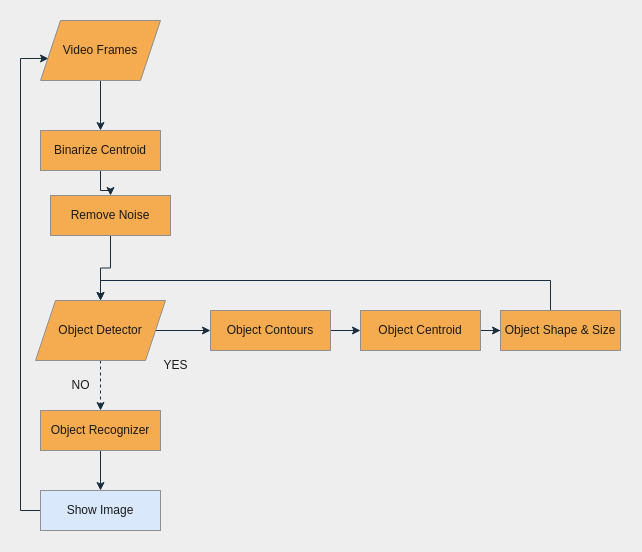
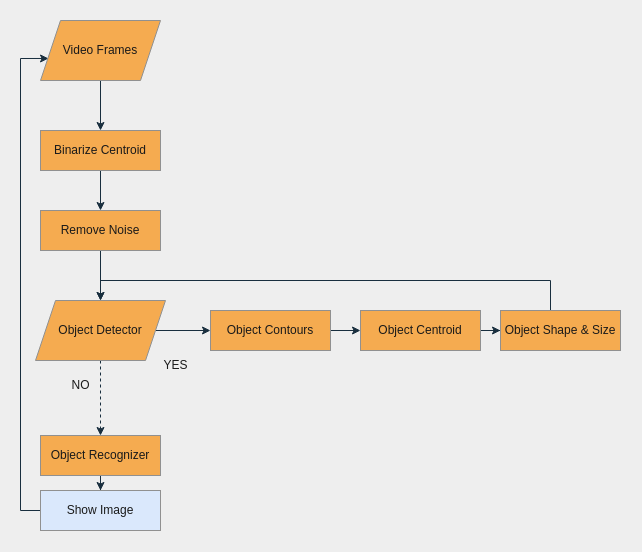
  <mxCell id="0" />
  <mxCell id="1" parent="0" />
  <mxCell id="2" value="" style="edgeStyle=orthogonalEdgeStyle;rounded=0;orthogonalLoop=1;jettySize=auto;html=1;strokeColor=#182E3E;fontColor=#1A1A1A;labelBackgroundColor=#EEEEEE;" edge="1" parent="1" source="3" target="5"><mxGeometry relative="1" as="geometry" /></mxCell>
  <mxCell id="3" value="Binarize Centroid" style="rounded=0;whiteSpace=wrap;html=1;fontSize=12;glass=0;strokeWidth=1;shadow=0;fillColor=#F5AB50;strokeColor=#909090;fontColor=#1A1A1A;" vertex="1" parent="1"><mxGeometry x="40" y="130" width="120" height="40" as="geometry" /></mxCell>
  <mxCell id="4" value="" style="edgeStyle=orthogonalEdgeStyle;rounded=0;orthogonalLoop=1;jettySize=auto;html=1;strokeColor=#182E3E;fontColor=#1A1A1A;labelBackgroundColor=#EEEEEE;" edge="1" parent="1" source="5" target="8"><mxGeometry relative="1" as="geometry" /></mxCell>
- <mxCell id="5" value="Remove Noise" style="rounded=0;whiteSpace=wrap;html=1;fontSize=12;glass=0;strokeWidth=1;shadow=0;fillColor=#F5AB50;strokeColor=#909090;fontColor=#1A1A1A;" vertex="1" parent="1"><mxGeometry x="50" y="195" width="120" height="40" as="geometry" /></mxCell>
+ <mxCell id="5" value="Remove Noise" style="rounded=0;whiteSpace=wrap;html=1;fontSize=12;glass=0;strokeWidth=1;shadow=0;fillColor=#F5AB50;strokeColor=#909090;fontColor=#1A1A1A;" vertex="1" parent="1"><mxGeometry x="40" y="210" width="120" height="40" as="geometry" /></mxCell>
  <mxCell id="6" value="" style="edgeStyle=orthogonalEdgeStyle;rounded=0;orthogonalLoop=1;jettySize=auto;html=1;strokeColor=#182E3E;fontColor=#1A1A1A;labelBackgroundColor=#EEEEEE;" edge="1" parent="1" source="8" target="10"><mxGeometry relative="1" as="geometry" /></mxCell>
  <mxCell id="7" value="" style="edgeStyle=orthogonalEdgeStyle;rounded=0;orthogonalLoop=1;jettySize=auto;html=1;strokeColor=#182E3E;fontColor=#1A1A1A;labelBackgroundColor=#EEEEEE;dashed=1;" edge="1" parent="1" source="8" target="18"><mxGeometry relative="1" as="geometry" /></mxCell>
  <mxCell id="8" value="Object Detector" style="shape=parallelogram;perimeter=parallelogramPerimeter;whiteSpace=wrap;html=1;fixedSize=1;rounded=0;glass=0;strokeWidth=1;shadow=0;fillColor=#F5AB50;strokeColor=#909090;fontColor=#1A1A1A;" vertex="1" parent="1"><mxGeometry x="35" y="300" width="130" height="60" as="geometry" /></mxCell>
  <mxCell id="9" value="" style="edgeStyle=orthogonalEdgeStyle;rounded=0;orthogonalLoop=1;jettySize=auto;html=1;strokeColor=#182E3E;fontColor=#1A1A1A;labelBackgroundColor=#EEEEEE;" edge="1" parent="1" source="10" target="12"><mxGeometry relative="1" as="geometry" /></mxCell>
  <mxCell id="10" value="Object Contours" style="rounded=0;whiteSpace=wrap;html=1;fontSize=12;glass=0;strokeWidth=1;shadow=0;fillColor=#F5AB50;strokeColor=#909090;fontColor=#1A1A1A;" vertex="1" parent="1"><mxGeometry x="210" y="310" width="120" height="40" as="geometry" /></mxCell>
  <mxCell id="11" value="" style="edgeStyle=orthogonalEdgeStyle;rounded=0;orthogonalLoop=1;jettySize=auto;html=1;strokeColor=#182E3E;fontColor=#1A1A1A;labelBackgroundColor=#EEEEEE;" edge="1" parent="1" source="12" target="14"><mxGeometry relative="1" as="geometry" /></mxCell>
  <mxCell id="12" value="Object Centroid" style="rounded=0;whiteSpace=wrap;html=1;fontSize=12;glass=0;strokeWidth=1;shadow=0;fillColor=#F5AB50;strokeColor=#909090;fontColor=#1A1A1A;" vertex="1" parent="1"><mxGeometry x="360" y="310" width="120" height="40" as="geometry" /></mxCell>
  <mxCell id="13" value="" style="edgeStyle=orthogonalEdgeStyle;rounded=0;orthogonalLoop=1;jettySize=auto;html=1;entryX=0.5;entryY=0;entryDx=0;entryDy=0;strokeColor=#182E3E;fontColor=#1A1A1A;labelBackgroundColor=#EEEEEE;" edge="1" parent="1" source="14" target="8"><mxGeometry relative="1" as="geometry"><mxPoint x="690" y="340" as="targetPoint" /><Array as="points"><mxPoint x="550" y="280" /><mxPoint x="100" y="280" /></Array></mxGeometry></mxCell>
  <mxCell id="14" value="Object Shape &amp;amp; Size" style="rounded=0;whiteSpace=wrap;html=1;fontSize=12;glass=0;strokeWidth=1;shadow=0;fillColor=#F5AB50;strokeColor=#909090;fontColor=#1A1A1A;" vertex="1" parent="1"><mxGeometry x="500" y="310" width="120" height="40" as="geometry" /></mxCell>
  <mxCell id="15" value="YES" style="text;html=1;align=center;verticalAlign=middle;resizable=0;points=[];autosize=1;strokeColor=none;fillColor=none;fontColor=#1A1A1A;rounded=0;" vertex="1" parent="1"><mxGeometry x="150" y="350" width="50" height="30" as="geometry" /></mxCell>
  <mxCell id="16" value="NO" style="text;html=1;align=center;verticalAlign=middle;resizable=0;points=[];autosize=1;strokeColor=none;fillColor=none;fontColor=#1A1A1A;rounded=0;" vertex="1" parent="1"><mxGeometry x="60" y="370" width="40" height="30" as="geometry" /></mxCell>
  <mxCell id="17" value="" style="edgeStyle=orthogonalEdgeStyle;rounded=0;orthogonalLoop=1;jettySize=auto;html=1;strokeColor=#182E3E;fontColor=#1A1A1A;labelBackgroundColor=#EEEEEE;" edge="1" parent="1" source="18" target="20"><mxGeometry relative="1" as="geometry" /></mxCell>
- <mxCell id="18" value="Object Recognizer" style="rounded=0;whiteSpace=wrap;html=1;fontSize=12;glass=0;strokeWidth=1;shadow=0;fillColor=#F5AB50;strokeColor=#909090;fontColor=#1A1A1A;" vertex="1" parent="1"><mxGeometry x="40" y="410" width="120" height="40" as="geometry" /></mxCell>
+ <mxCell id="18" value="Object Recognizer" style="rounded=0;whiteSpace=wrap;html=1;fontSize=12;glass=0;strokeWidth=1;shadow=0;fillColor=#F5AB50;strokeColor=#909090;fontColor=#1A1A1A;" vertex="1" parent="1"><mxGeometry x="40" y="435" width="120" height="40" as="geometry" /></mxCell>
  <mxCell id="19" value="" style="edgeStyle=orthogonalEdgeStyle;rounded=0;orthogonalLoop=1;jettySize=auto;html=1;entryX=0.067;entryY=0.633;entryDx=0;entryDy=0;entryPerimeter=0;exitX=0;exitY=0.5;exitDx=0;exitDy=0;strokeColor=#182E3E;fontColor=#1A1A1A;labelBackgroundColor=#EEEEEE;" edge="1" parent="1" source="20" target="22"><mxGeometry relative="1" as="geometry"><mxPoint x="250" y="510" as="targetPoint" /><Array as="points"><mxPoint y="510" x="20" /><mxPoint y="58" x="20" /></Array></mxGeometry></mxCell>
  <mxCell id="20" value="Show Image" style="rounded=0;whiteSpace=wrap;html=1;fontSize=12;glass=0;strokeWidth=1;shadow=0;fillColor=#dae8fc;strokeColor=#909090;fontColor=#1A1A1A;" vertex="1" parent="1"><mxGeometry x="40" y="490" width="120" height="40" as="geometry" /></mxCell>
  <mxCell id="21" value="" style="edgeStyle=orthogonalEdgeStyle;rounded=0;orthogonalLoop=1;jettySize=auto;html=1;strokeColor=#182E3E;fontColor=#1A1A1A;labelBackgroundColor=#EEEEEE;" edge="1" parent="1" source="22" target="3"><mxGeometry relative="1" as="geometry" /></mxCell>
  <mxCell id="22" value="Video Frames" style="shape=parallelogram;perimeter=parallelogramPerimeter;whiteSpace=wrap;html=1;fixedSize=1;fillColor=#F5AB50;strokeColor=#909090;fontColor=#1A1A1A;rounded=0;" vertex="1" parent="1"><mxGeometry x="40" y="20" width="120" height="60" as="geometry" /></mxCell>
